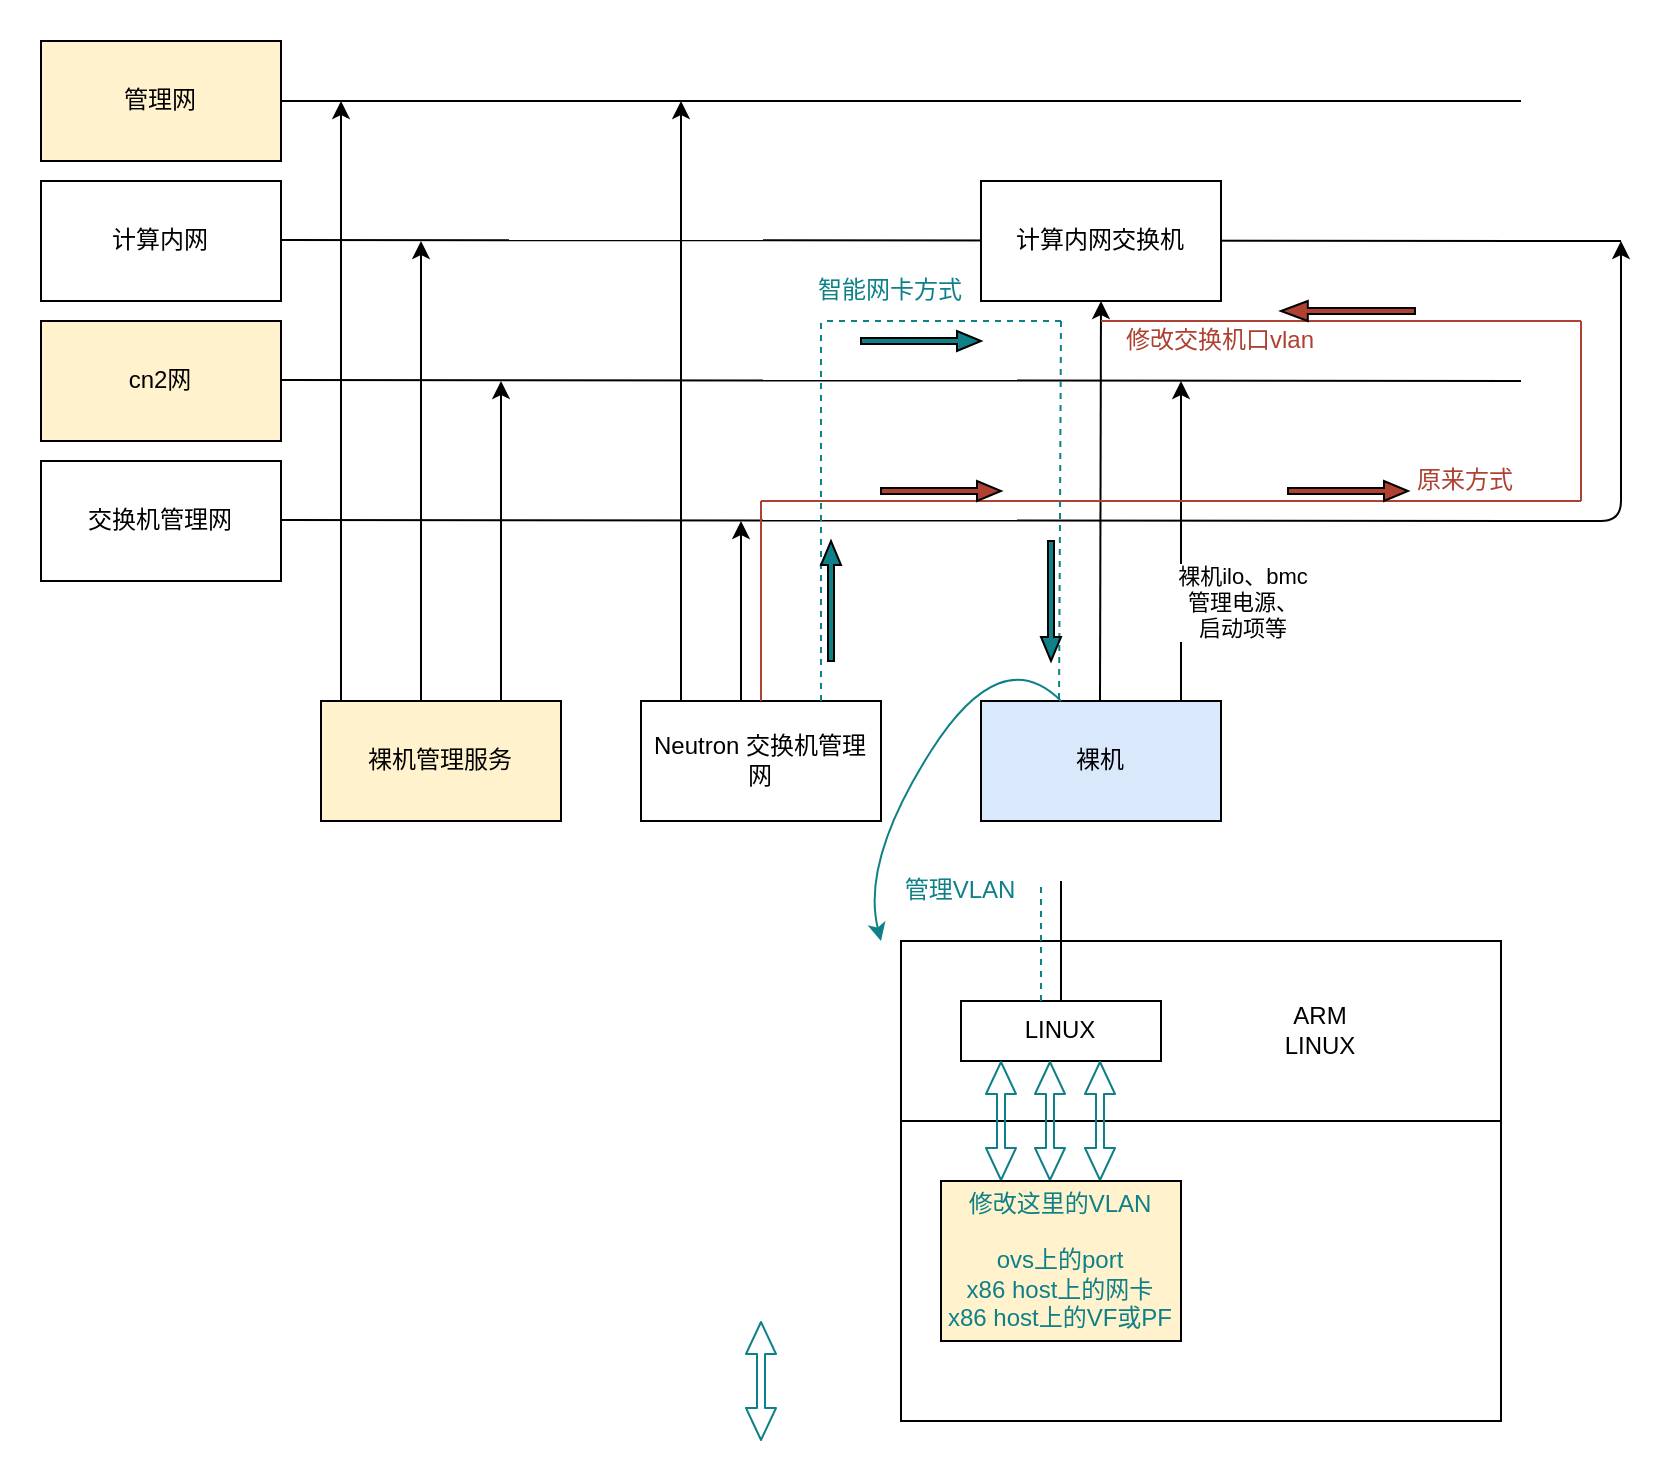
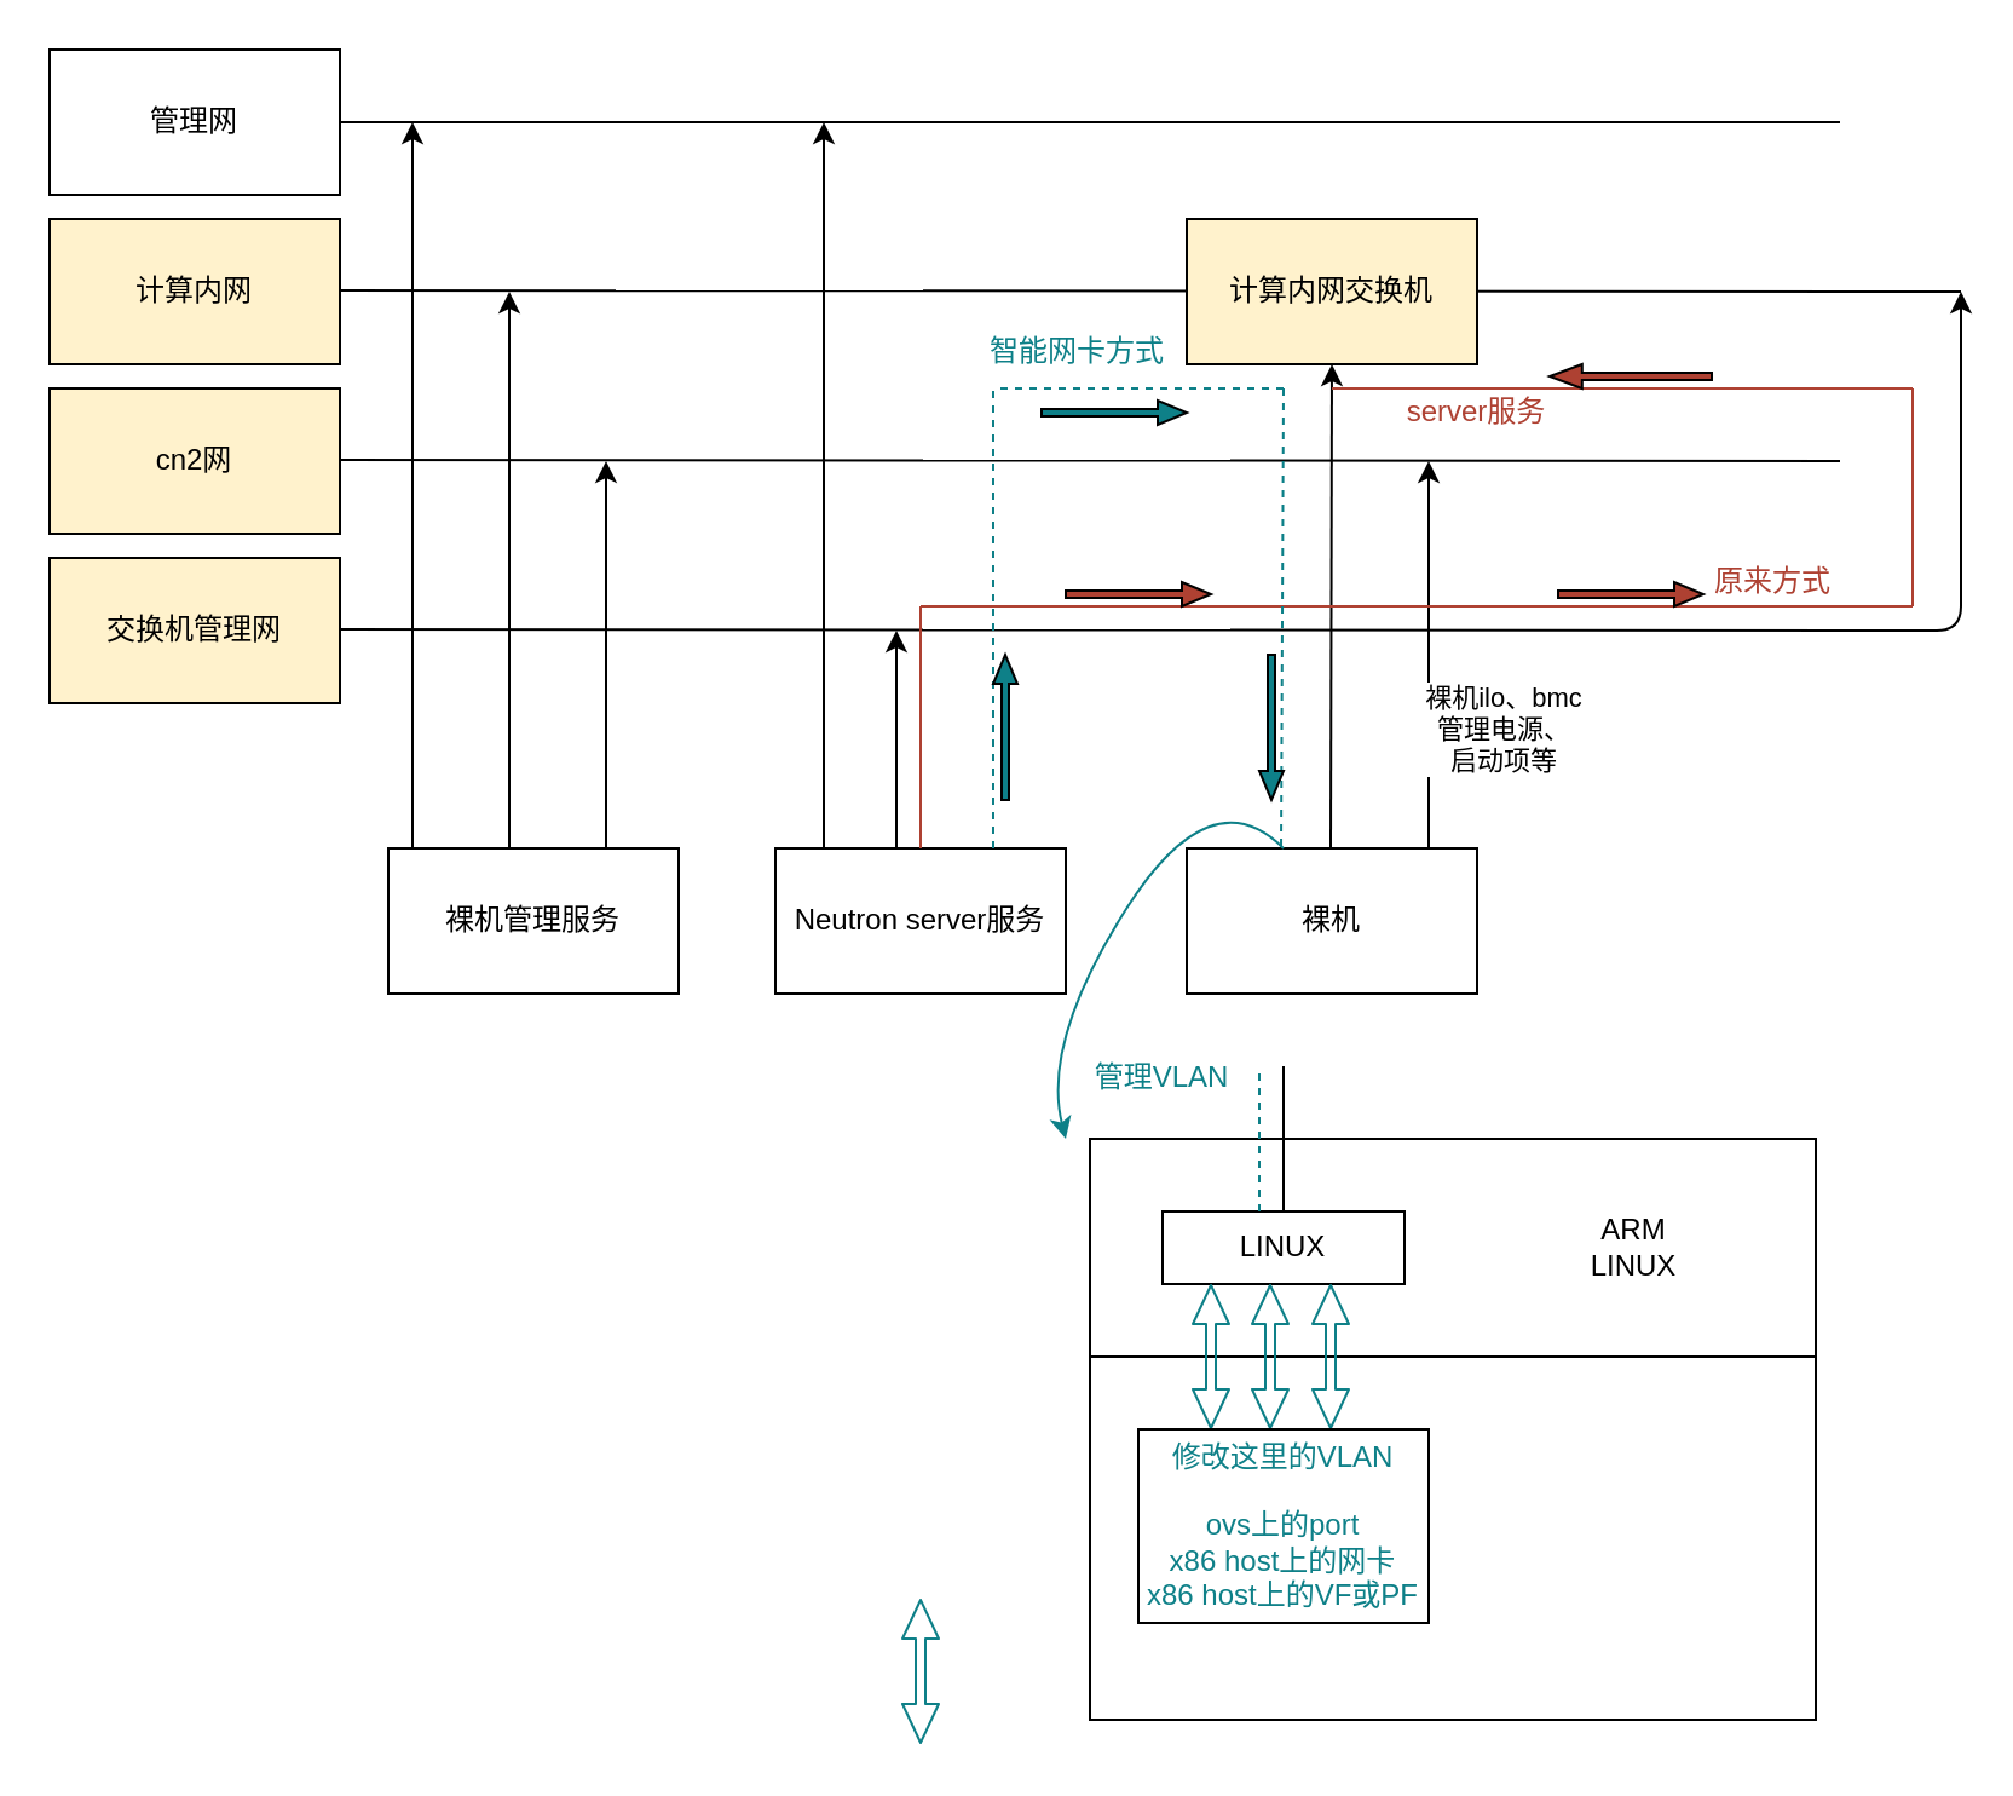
  <mxCell id="0" />
  <mxCell id="1" parent="0" />
- <mxCell id="2" value="管理网" style="rounded=0;whiteSpace=wrap;html=1;fillColor=#fff2cc;" vertex="1" parent="1"><mxGeometry x="20" y="20" width="120" height="60" as="geometry" /></mxCell>
- <mxCell id="3" value="计算内网" style="rounded=0;whiteSpace=wrap;html=1;" vertex="1" parent="1"><mxGeometry x="20" y="90" width="120" height="60" as="geometry" /></mxCell>
+ <mxCell id="2" value="管理网" style="rounded=0;whiteSpace=wrap;html=1;" vertex="1" parent="1"><mxGeometry x="20" y="20" width="120" height="60" as="geometry" /></mxCell>
+ <mxCell id="3" value="计算内网" style="rounded=0;whiteSpace=wrap;html=1;fillColor=#fff2cc;" vertex="1" parent="1"><mxGeometry x="20" y="90" width="120" height="60" as="geometry" /></mxCell>
  <mxCell id="4" value="cn2网" style="rounded=0;whiteSpace=wrap;html=1;fillColor=#fff2cc;" vertex="1" parent="1"><mxGeometry x="20" y="160" width="120" height="60" as="geometry" /></mxCell>
- <mxCell id="5" value="交换机管理网" style="rounded=0;whiteSpace=wrap;html=1;" vertex="1" parent="1"><mxGeometry x="20" y="230" width="120" height="60" as="geometry" /></mxCell>
+ <mxCell id="5" value="交换机管理网" style="rounded=0;whiteSpace=wrap;html=1;fillColor=#fff2cc;" vertex="1" parent="1"><mxGeometry x="20" y="230" width="120" height="60" as="geometry" /></mxCell>
  <mxCell id="6" value="" style="endArrow=none;html=1;" edge="1" parent="1"><mxGeometry width="50" height="50" relative="1" as="geometry"><mxPoint x="140" y="50" as="sourcePoint" /><mxPoint x="760" y="50" as="targetPoint" /></mxGeometry></mxCell>
  <mxCell id="7" value="" style="endArrow=none;html=1;" edge="1" parent="1"><mxGeometry width="50" height="50" relative="1" as="geometry"><mxPoint x="140" y="119.5" as="sourcePoint" /><mxPoint x="810" y="120" as="targetPoint" /></mxGeometry></mxCell>
  <mxCell id="8" value="" style="endArrow=none;html=1;" edge="1" parent="1"><mxGeometry width="50" height="50" relative="1" as="geometry"><mxPoint x="140" y="189.5" as="sourcePoint" /><mxPoint x="760" y="190" as="targetPoint" /></mxGeometry></mxCell>
  <mxCell id="9" value="" style="endArrow=none;html=1;" edge="1" parent="1"><mxGeometry width="50" height="50" relative="1" as="geometry"><mxPoint x="140" y="259.5" as="sourcePoint" /><mxPoint x="760" y="260" as="targetPoint" /></mxGeometry></mxCell>
- <mxCell id="10" value="裸机管理服务" style="rounded=0;whiteSpace=wrap;html=1;fillColor=#fff2cc;" vertex="1" parent="1"><mxGeometry x="160" y="350" width="120" height="60" as="geometry" /></mxCell>
- <mxCell id="11" value="Neutron 交换机管理网" style="rounded=0;whiteSpace=wrap;html=1;" vertex="1" parent="1"><mxGeometry x="320" y="350" width="120" height="60" as="geometry" /></mxCell>
- <mxCell id="12" value="裸机" style="rounded=0;whiteSpace=wrap;html=1;fillColor=#dae8fc;" vertex="1" parent="1"><mxGeometry x="490" y="350" width="120" height="60" as="geometry" /></mxCell>
+ <mxCell id="10" value="裸机管理服务" style="rounded=0;whiteSpace=wrap;html=1;" vertex="1" parent="1"><mxGeometry x="160" y="350" width="120" height="60" as="geometry" /></mxCell>
+ <mxCell id="11" value="Neutron server服务" style="rounded=0;whiteSpace=wrap;html=1;" vertex="1" parent="1"><mxGeometry x="320" y="350" width="120" height="60" as="geometry" /></mxCell>
+ <mxCell id="12" value="裸机" style="rounded=0;whiteSpace=wrap;html=1;" vertex="1" parent="1"><mxGeometry x="490" y="350" width="120" height="60" as="geometry" /></mxCell>
  <mxCell id="13" value="" style="endArrow=classic;html=1;" edge="1" parent="1"><mxGeometry width="50" height="50" relative="1" as="geometry"><mxPoint x="170" y="350" as="sourcePoint" /><mxPoint x="170" y="50" as="targetPoint" /></mxGeometry></mxCell>
  <mxCell id="14" value="" style="endArrow=classic;html=1;" edge="1" parent="1"><mxGeometry width="50" height="50" relative="1" as="geometry"><mxPoint x="210" y="350" as="sourcePoint" /><mxPoint x="210" y="120" as="targetPoint" /></mxGeometry></mxCell>
  <mxCell id="15" value="" style="endArrow=classic;html=1;" edge="1" parent="1"><mxGeometry width="50" height="50" relative="1" as="geometry"><mxPoint x="250" y="350" as="sourcePoint" /><mxPoint x="250" y="190" as="targetPoint" /></mxGeometry></mxCell>
  <mxCell id="16" value="" style="endArrow=classic;html=1;" edge="1" parent="1"><mxGeometry width="50" height="50" relative="1" as="geometry"><mxPoint x="340" y="350" as="sourcePoint" /><mxPoint x="340" y="50" as="targetPoint" /></mxGeometry></mxCell>
  <mxCell id="17" value="" style="endArrow=classic;html=1;" edge="1" parent="1"><mxGeometry width="50" height="50" relative="1" as="geometry"><mxPoint x="370" y="350" as="sourcePoint" /><mxPoint x="370" y="260" as="targetPoint" /></mxGeometry></mxCell>
  <mxCell id="18" value="" style="endArrow=classic;html=1;entryX=0.5;entryY=1;entryDx=0;entryDy=0;" edge="1" parent="1" target="19"><mxGeometry width="50" height="50" relative="1" as="geometry"><mxPoint x="549.5" y="350" as="sourcePoint" /><mxPoint x="549.5" y="120" as="targetPoint" /></mxGeometry></mxCell>
- <mxCell id="19" value="计算内网交换机" style="rounded=0;whiteSpace=wrap;html=1;" vertex="1" parent="1"><mxGeometry x="490" y="90" width="120" height="60" as="geometry" /></mxCell>
+ <mxCell id="19" value="计算内网交换机" style="rounded=0;whiteSpace=wrap;html=1;fillColor=#fff2cc;" vertex="1" parent="1"><mxGeometry x="490" y="90" width="120" height="60" as="geometry" /></mxCell>
  <mxCell id="20" value="" style="endArrow=classic;html=1;" edge="1" parent="1"><mxGeometry width="50" height="50" relative="1" as="geometry"><mxPoint x="590" y="350" as="sourcePoint" /><mxPoint x="590" y="190" as="targetPoint" /></mxGeometry></mxCell>
  <mxCell id="21" value="裸机ilo、bmc&lt;br&gt;管理电源、&lt;br&gt;启动项等" style="edgeLabel;html=1;align=center;verticalAlign=middle;resizable=0;points=[];" vertex="1" connectable="0" parent="20"><mxGeometry x="-0.4" relative="1" as="geometry"><mxPoint x="30" y="-2" as="offset" /></mxGeometry></mxCell>
  <mxCell id="22" value="" style="edgeStyle=segmentEdgeStyle;endArrow=classic;html=1;" edge="1" parent="1"><mxGeometry width="50" height="50" relative="1" as="geometry"><mxPoint x="760" y="260" as="sourcePoint" /><mxPoint x="810" y="120" as="targetPoint" /></mxGeometry></mxCell>
  <mxCell id="23" value="" style="endArrow=none;html=1;fillColor=#fad9d5;strokeColor=#ae4132;rounded=1;" edge="1" parent="1"><mxGeometry width="50" height="50" relative="1" as="geometry"><mxPoint x="380" y="350" as="sourcePoint" /><mxPoint x="380" y="250" as="targetPoint" /></mxGeometry></mxCell>
  <mxCell id="24" value="" style="endArrow=none;html=1;fillColor=#fad9d5;strokeColor=#ae4132;rounded=1;" edge="1" parent="1"><mxGeometry width="50" height="50" relative="1" as="geometry"><mxPoint x="790" y="250" as="sourcePoint" /><mxPoint x="380" y="250" as="targetPoint" /></mxGeometry></mxCell>
  <mxCell id="25" value="" style="endArrow=none;html=1;fillColor=#fad9d5;strokeColor=#ae4132;rounded=1;" edge="1" parent="1"><mxGeometry width="50" height="50" relative="1" as="geometry"><mxPoint x="790" y="160" as="sourcePoint" /><mxPoint x="790" y="250" as="targetPoint" /></mxGeometry></mxCell>
  <mxCell id="26" value="" style="endArrow=none;html=1;fillColor=#fad9d5;strokeColor=#ae4132;rounded=1;" edge="1" parent="1"><mxGeometry width="50" height="50" relative="1" as="geometry"><mxPoint x="550" y="160" as="sourcePoint" /><mxPoint x="790" y="160" as="targetPoint" /></mxGeometry></mxCell>
  <mxCell id="27" value="" style="shape=singleArrow;whiteSpace=wrap;html=1;fillColor=#AE4132;" vertex="1" parent="1"><mxGeometry x="440" y="240" width="60" height="10" as="geometry" /></mxCell>
  <mxCell id="28" value="" style="shape=singleArrow;direction=west;whiteSpace=wrap;html=1;fillColor=#AE4132;" vertex="1" parent="1"><mxGeometry x="640" y="150" width="67" height="10" as="geometry" /></mxCell>
  <mxCell id="29" value="" style="shape=singleArrow;whiteSpace=wrap;html=1;fillColor=#AE4132;" vertex="1" parent="1"><mxGeometry x="643.5" y="240" width="60" height="10" as="geometry" /></mxCell>
- <mxCell id="30" value="&lt;font color=&quot;#ae4132&quot;&gt;修改交换机口vlan&lt;/font&gt;" style="text;html=1;strokeColor=none;fillColor=none;align=center;verticalAlign=middle;whiteSpace=wrap;rounded=0;" vertex="1" parent="1"><mxGeometry x="560" y="160" width="100" height="20" as="geometry" /></mxCell>
+ <mxCell id="30" value="&lt;font color=&quot;#ae4132&quot;&gt;server服务&lt;/font&gt;" style="text;html=1;strokeColor=none;fillColor=none;align=center;verticalAlign=middle;whiteSpace=wrap;rounded=0;" vertex="1" parent="1"><mxGeometry x="560" y="160" width="100" height="20" as="geometry" /></mxCell>
  <mxCell id="31" value="" style="endArrow=none;dashed=1;html=1;fillColor=#b0e3e6;strokeColor=#0e8088;" edge="1" parent="1"><mxGeometry width="50" height="50" relative="1" as="geometry"><mxPoint x="530" y="160" as="sourcePoint" /><mxPoint x="410" y="160" as="targetPoint" /></mxGeometry></mxCell>
  <mxCell id="32" value="" style="endArrow=none;dashed=1;html=1;fillColor=#b0e3e6;strokeColor=#0e8088;entryX=0.325;entryY=0.033;entryDx=0;entryDy=0;entryPerimeter=0;" edge="1" parent="1" target="12"><mxGeometry width="50" height="50" relative="1" as="geometry"><mxPoint x="530" y="160" as="sourcePoint" /><mxPoint x="530" y="340" as="targetPoint" /></mxGeometry></mxCell>
  <mxCell id="33" value="" style="endArrow=none;dashed=1;html=1;fillColor=#b0e3e6;strokeColor=#0e8088;shadow=0;sketch=0;" edge="1" parent="1"><mxGeometry width="50" height="50" relative="1" as="geometry"><mxPoint x="410" y="350" as="sourcePoint" /><mxPoint x="410" y="160" as="targetPoint" /></mxGeometry></mxCell>
  <mxCell id="34" value="" style="shape=singleArrow;direction=north;whiteSpace=wrap;html=1;fillColor=#0E8088;" vertex="1" parent="1"><mxGeometry x="410" y="270" width="10" height="60" as="geometry" /></mxCell>
  <mxCell id="35" value="" style="shape=singleArrow;whiteSpace=wrap;html=1;fillColor=#0E8088;" vertex="1" parent="1"><mxGeometry x="430" y="165" width="60" height="10" as="geometry" /></mxCell>
  <mxCell id="36" value="" style="shape=singleArrow;direction=south;whiteSpace=wrap;html=1;fillColor=#0E8088;" vertex="1" parent="1"><mxGeometry x="520" y="270" width="10" height="60" as="geometry" /></mxCell>
  <mxCell id="37" value="&lt;font color=&quot;#ae4132&quot;&gt;原来方式&lt;/font&gt;" style="text;html=1;strokeColor=none;fillColor=none;align=center;verticalAlign=middle;whiteSpace=wrap;rounded=0;" vertex="1" parent="1"><mxGeometry x="703.5" y="230" width="56.5" height="20" as="geometry" /></mxCell>
  <mxCell id="38" value="&lt;font color=&quot;#0e8088&quot;&gt;智能网卡方式&lt;/font&gt;" style="text;html=1;strokeColor=none;fillColor=none;align=center;verticalAlign=middle;whiteSpace=wrap;rounded=0;" vertex="1" parent="1"><mxGeometry x="400" y="130" width="90" height="30" as="geometry" /></mxCell>
  <mxCell id="39" value="" style="rounded=0;whiteSpace=wrap;html=1;fillColor=#FFFFFF;" vertex="1" parent="1"><mxGeometry x="450" y="470" width="300" height="90" as="geometry" /></mxCell>
  <mxCell id="40" value="LINUX" style="rounded=0;whiteSpace=wrap;html=1;fillColor=#FFFFFF;" vertex="1" parent="1"><mxGeometry x="480" y="500" width="100" height="30" as="geometry" /></mxCell>
  <mxCell id="41" value="" style="endArrow=none;html=1;shadow=0;" edge="1" parent="1"><mxGeometry width="50" height="50" relative="1" as="geometry"><mxPoint x="530" y="500" as="sourcePoint" /><mxPoint x="530" y="440" as="targetPoint" /></mxGeometry></mxCell>
  <mxCell id="42" value="" style="endArrow=none;dashed=1;html=1;shadow=0;strokeColor=#0E8088;" edge="1" parent="1"><mxGeometry width="50" height="50" relative="1" as="geometry"><mxPoint x="520" y="500" as="sourcePoint" /><mxPoint x="520" y="440" as="targetPoint" /></mxGeometry></mxCell>
  <mxCell id="43" value="&lt;font color=&quot;#0e8088&quot;&gt;管理VLAN&lt;/font&gt;" style="text;html=1;strokeColor=none;fillColor=none;align=center;verticalAlign=middle;whiteSpace=wrap;rounded=0;" vertex="1" parent="1"><mxGeometry x="440" y="435" width="80" height="20" as="geometry" /></mxCell>
  <mxCell id="44" value="" style="curved=1;endArrow=classic;html=1;shadow=0;strokeColor=#0E8088;" edge="1" parent="1"><mxGeometry width="50" height="50" relative="1" as="geometry"><mxPoint x="530" y="350" as="sourcePoint" /><mxPoint x="440" y="470" as="targetPoint" /><Array as="points"><mxPoint x="500" y="320" /><mxPoint x="430" y="430" /></Array></mxGeometry></mxCell>
  <mxCell id="45" value="" style="rounded=0;whiteSpace=wrap;html=1;fillColor=#FFFFFF;" vertex="1" parent="1"><mxGeometry x="450" y="560" width="300" height="150" as="geometry" /></mxCell>
  <mxCell id="46" value="" style="shape=flexArrow;endArrow=classic;startArrow=classic;html=1;shadow=0;strokeColor=#0E8088;width=4;endSize=5;startWidth=10;startSize=5;endWidth=10;" edge="1" parent="1"><mxGeometry width="50" height="50" relative="1" as="geometry"><mxPoint x="380" y="720" as="sourcePoint" /><mxPoint x="380" y="660" as="targetPoint" /></mxGeometry></mxCell>
  <mxCell id="47" value="" style="shape=flexArrow;endArrow=classic;startArrow=classic;html=1;shadow=0;strokeColor=#0E8088;width=4;endSize=5;startWidth=10;startSize=5;endWidth=10;" edge="1" parent="1"><mxGeometry width="50" height="50" relative="1" as="geometry"><mxPoint x="500" y="590" as="sourcePoint" /><mxPoint x="500" y="530" as="targetPoint" /></mxGeometry></mxCell>
  <mxCell id="48" value="" style="shape=flexArrow;endArrow=classic;startArrow=classic;html=1;shadow=0;strokeColor=#0E8088;width=4;endSize=5;startWidth=10;startSize=5;endWidth=10;" edge="1" parent="1"><mxGeometry width="50" height="50" relative="1" as="geometry"><mxPoint x="524.5" y="590" as="sourcePoint" /><mxPoint x="524.5" y="530" as="targetPoint" /></mxGeometry></mxCell>
  <mxCell id="49" value="" style="shape=flexArrow;endArrow=classic;startArrow=classic;html=1;shadow=0;strokeColor=#0E8088;width=4;endSize=5;startWidth=10;startSize=5;endWidth=10;" edge="1" parent="1"><mxGeometry width="50" height="50" relative="1" as="geometry"><mxPoint x="549.5" y="590" as="sourcePoint" /><mxPoint x="549.5" y="530" as="targetPoint" /></mxGeometry></mxCell>
- <mxCell id="50" value="&lt;span style=&quot;color: rgb(14 , 128 , 136)&quot;&gt;修改这里的VLAN&lt;/span&gt;&lt;br style=&quot;color: rgb(14 , 128 , 136)&quot;&gt;&lt;br style=&quot;color: rgb(14 , 128 , 136)&quot;&gt;&lt;span style=&quot;color: rgb(14 , 128 , 136)&quot;&gt;ovs上的port&lt;/span&gt;&lt;br style=&quot;color: rgb(14 , 128 , 136)&quot;&gt;&lt;span style=&quot;color: rgb(14 , 128 , 136)&quot;&gt;x86 host上的网卡&lt;/span&gt;&lt;br style=&quot;color: rgb(14 , 128 , 136)&quot;&gt;&lt;span style=&quot;color: rgb(14 , 128 , 136)&quot;&gt;x86 host上的VF或PF&lt;/span&gt;" style="rounded=0;whiteSpace=wrap;html=1;fillColor=#fff2cc;" vertex="1" parent="1"><mxGeometry x="470" y="590" width="120" height="80" as="geometry" /></mxCell>
- <mxCell id="51" value="ARM &lt;br&gt;LINUX" style="text;html=1;strokeColor=none;fillColor=none;align=center;verticalAlign=middle;whiteSpace=wrap;rounded=0;" vertex="1" parent="1"><mxGeometry x="620" y="505" width="80" height="20" as="geometry" /></mxCell>
+ <mxCell id="50" value="&lt;span style=&quot;color: rgb(14 , 128 , 136)&quot;&gt;修改这里的VLAN&lt;/span&gt;&lt;br style=&quot;color: rgb(14 , 128 , 136)&quot;&gt;&lt;br style=&quot;color: rgb(14 , 128 , 136)&quot;&gt;&lt;span style=&quot;color: rgb(14 , 128 , 136)&quot;&gt;ovs上的port&lt;/span&gt;&lt;br style=&quot;color: rgb(14 , 128 , 136)&quot;&gt;&lt;span style=&quot;color: rgb(14 , 128 , 136)&quot;&gt;x86 host上的网卡&lt;/span&gt;&lt;br style=&quot;color: rgb(14 , 128 , 136)&quot;&gt;&lt;span style=&quot;color: rgb(14 , 128 , 136)&quot;&gt;x86 host上的VF或PF&lt;/span&gt;" style="rounded=0;whiteSpace=wrap;html=1;fillColor=#FFFFFF;" vertex="1" parent="1"><mxGeometry x="470" y="590" width="120" height="80" as="geometry" /></mxCell>
+ <mxCell id="51" value="ARM &lt;br&gt;LINUX" style="text;html=1;strokeColor=none;fillColor=none;align=center;verticalAlign=middle;whiteSpace=wrap;rounded=0;" vertex="1" parent="1"><mxGeometry x="635" y="505" width="80" height="20" as="geometry" /></mxCell>
